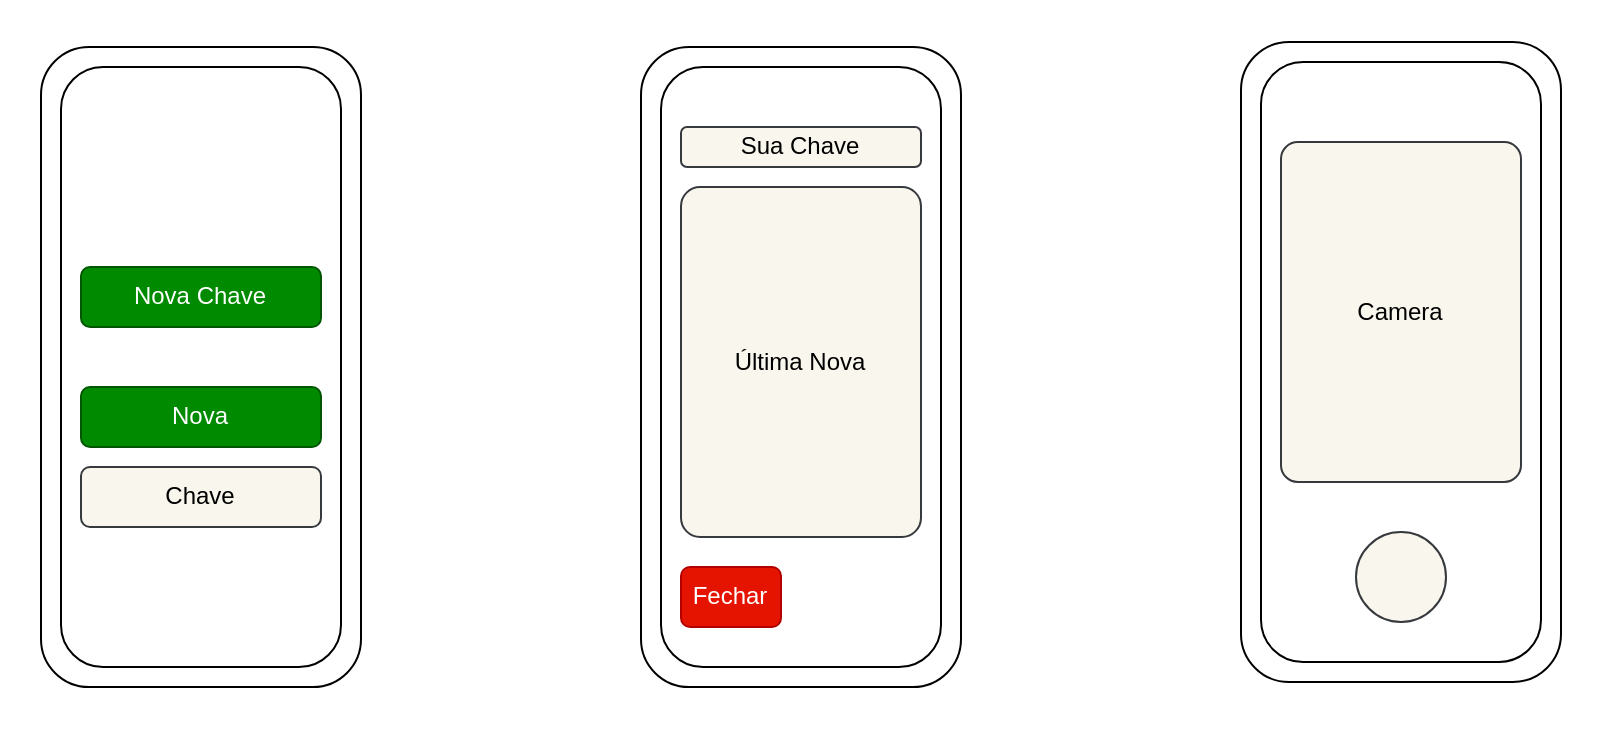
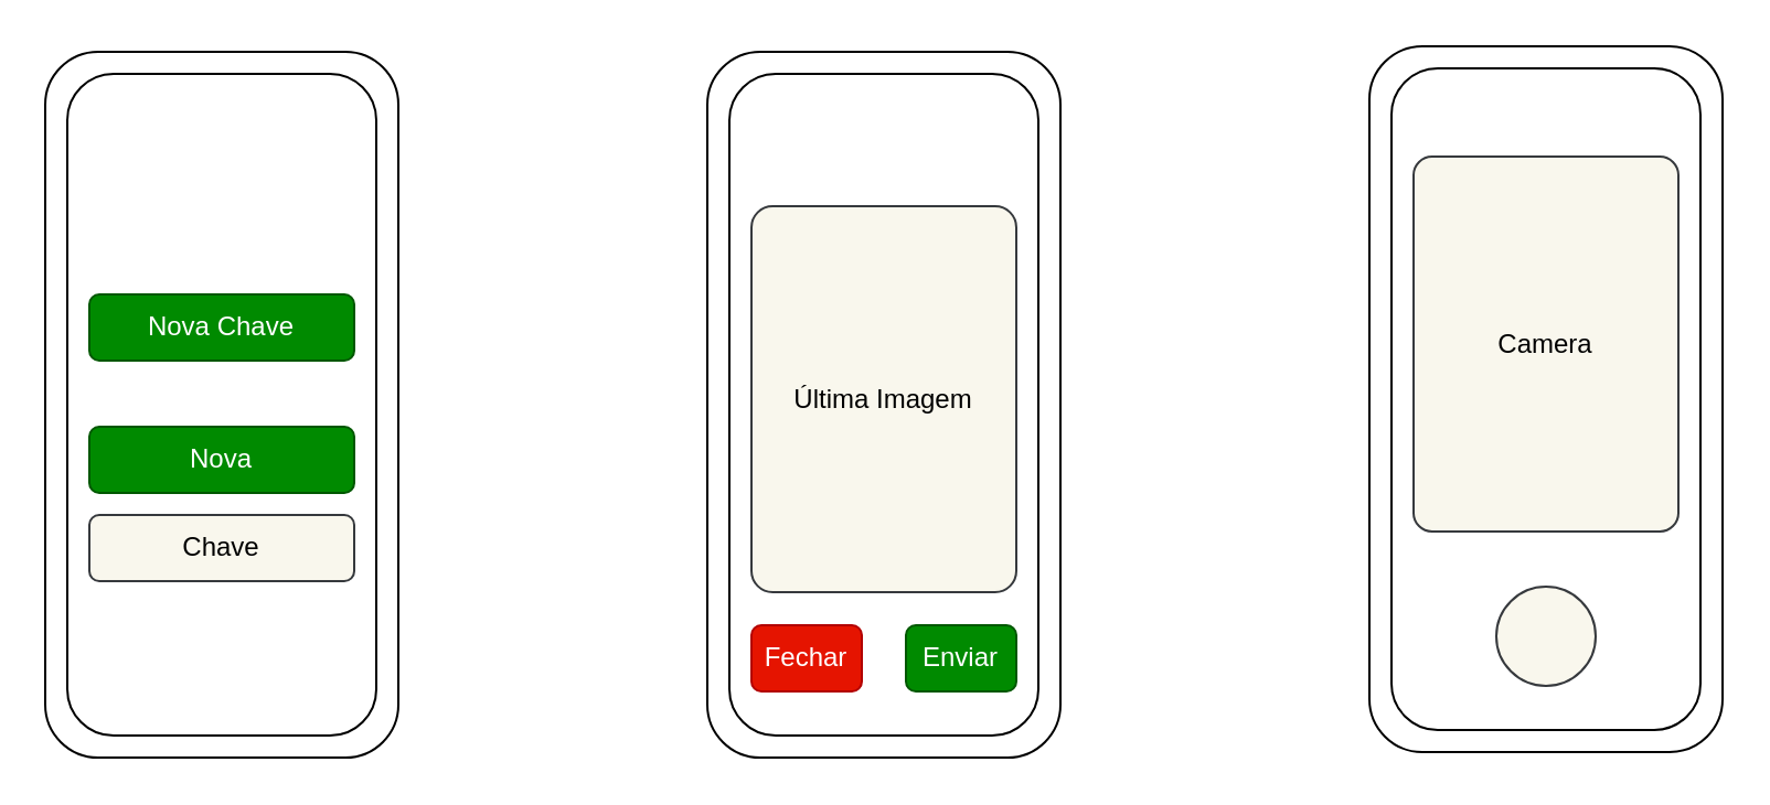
  <mxCell id="0" />
  <mxCell id="1" parent="0" />
  <mxCell id="2" value="" style="rounded=1;whiteSpace=wrap;html=1;" vertex="1" parent="1"><mxGeometry x="20" y="23" width="160" height="320" as="geometry" /></mxCell>
  <mxCell id="3" value="" style="rounded=1;whiteSpace=wrap;html=1;" vertex="1" parent="1"><mxGeometry x="30" y="33" width="140" height="300" as="geometry" /></mxCell>
  <mxCell id="4" value="Nova Chave" style="rounded=1;whiteSpace=wrap;html=1;fillColor=#008a00;strokeColor=#005700;fontColor=#ffffff;" vertex="1" parent="1"><mxGeometry x="40" y="133" width="120" height="30" as="geometry" /></mxCell>
  <mxCell id="5" value="Nova" style="rounded=1;whiteSpace=wrap;html=1;fillColor=#008a00;strokeColor=#005700;fontColor=#ffffff;" vertex="1" parent="1"><mxGeometry x="40" y="193" width="120" height="30" as="geometry" /></mxCell>
  <mxCell id="6" value="&lt;font color=&quot;#000000&quot;&gt;Chave&lt;/font&gt;" style="rounded=1;whiteSpace=wrap;html=1;fillColor=#f9f7ed;strokeColor=#36393d;" vertex="1" parent="1"><mxGeometry x="40" y="233" width="120" height="30" as="geometry" /></mxCell>
  <mxCell id="7" value="" style="rounded=1;whiteSpace=wrap;html=1;" vertex="1" parent="1"><mxGeometry x="320" y="23" width="160" height="320" as="geometry" /></mxCell>
  <mxCell id="8" value="" style="rounded=1;whiteSpace=wrap;html=1;" vertex="1" parent="1"><mxGeometry x="330" y="33" width="140" height="300" as="geometry" /></mxCell>
- <mxCell id="9" value="&lt;font color=&quot;#000000&quot;&gt;Última Nova&lt;br&gt;&lt;/font&gt;" style="rounded=1;whiteSpace=wrap;html=1;fillColor=#f9f7ed;strokeColor=#36393d;arcSize=8;" vertex="1" parent="1"><mxGeometry x="340" y="93" width="120" height="175" as="geometry" /></mxCell>
- <mxCell id="11" value="&lt;font color=&quot;#000000&quot;&gt;Sua Chave&lt;br&gt;&lt;/font&gt;" style="rounded=1;whiteSpace=wrap;html=1;fillColor=#f9f7ed;strokeColor=#36393d;" vertex="1" parent="1"><mxGeometry x="340" y="63" width="120" height="20" as="geometry" /></mxCell>
+ <mxCell id="9" value="&lt;font color=&quot;#000000&quot;&gt;Última Imagem&lt;br&gt;&lt;/font&gt;" style="rounded=1;whiteSpace=wrap;html=1;fillColor=#f9f7ed;strokeColor=#36393d;arcSize=8;" vertex="1" parent="1"><mxGeometry x="340" y="93" width="120" height="175" as="geometry" /></mxCell>
+ <mxCell id="10" value="Enviar" style="rounded=1;whiteSpace=wrap;html=1;fillColor=#008a00;strokeColor=#005700;fontColor=#ffffff;" vertex="1" parent="1"><mxGeometry x="410" y="283" width="50" height="30" as="geometry" /></mxCell>
  <mxCell id="12" value="" style="rounded=1;whiteSpace=wrap;html=1;" vertex="1" parent="1"><mxGeometry x="620" y="20.5" width="160" height="320" as="geometry" /></mxCell>
  <mxCell id="13" value="" style="rounded=1;whiteSpace=wrap;html=1;" vertex="1" parent="1"><mxGeometry x="630" y="30.5" width="140" height="300" as="geometry" /></mxCell>
  <mxCell id="14" value="&lt;font color=&quot;#000000&quot;&gt;Camera&lt;br&gt;&lt;/font&gt;" style="rounded=1;whiteSpace=wrap;html=1;fillColor=#f9f7ed;strokeColor=#36393d;arcSize=7;" vertex="1" parent="1"><mxGeometry x="640" y="70.5" width="120" height="170" as="geometry" /></mxCell>
  <mxCell id="15" value="" style="ellipse;whiteSpace=wrap;html=1;aspect=fixed;fillColor=#f9f7ed;strokeColor=#36393d;" vertex="1" parent="1"><mxGeometry x="677.5" y="265.5" width="45" height="45" as="geometry" /></mxCell>
  <mxCell id="16" value="Fechar" style="rounded=1;whiteSpace=wrap;html=1;fillColor=#e51400;strokeColor=#B20000;fontColor=#ffffff;" vertex="1" parent="1"><mxGeometry x="340" y="283" width="50" height="30" as="geometry" /></mxCell>
